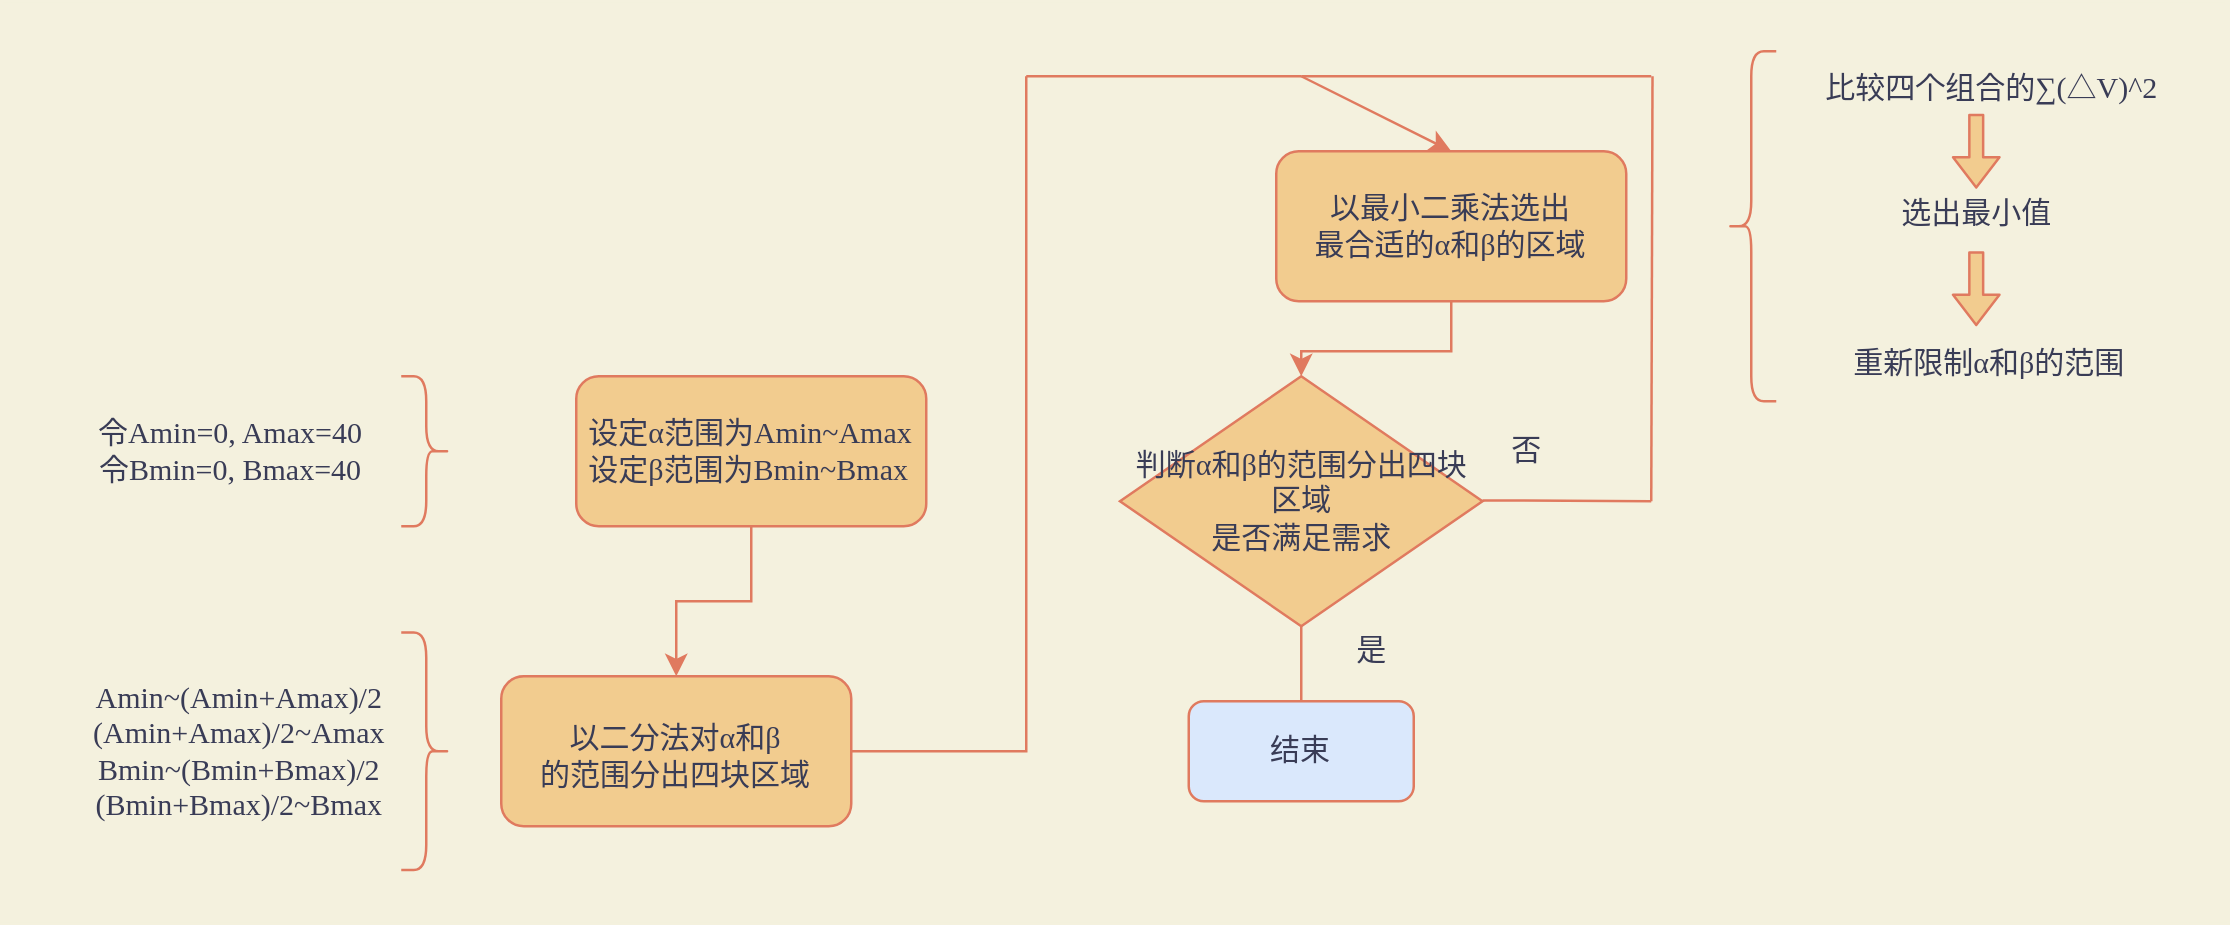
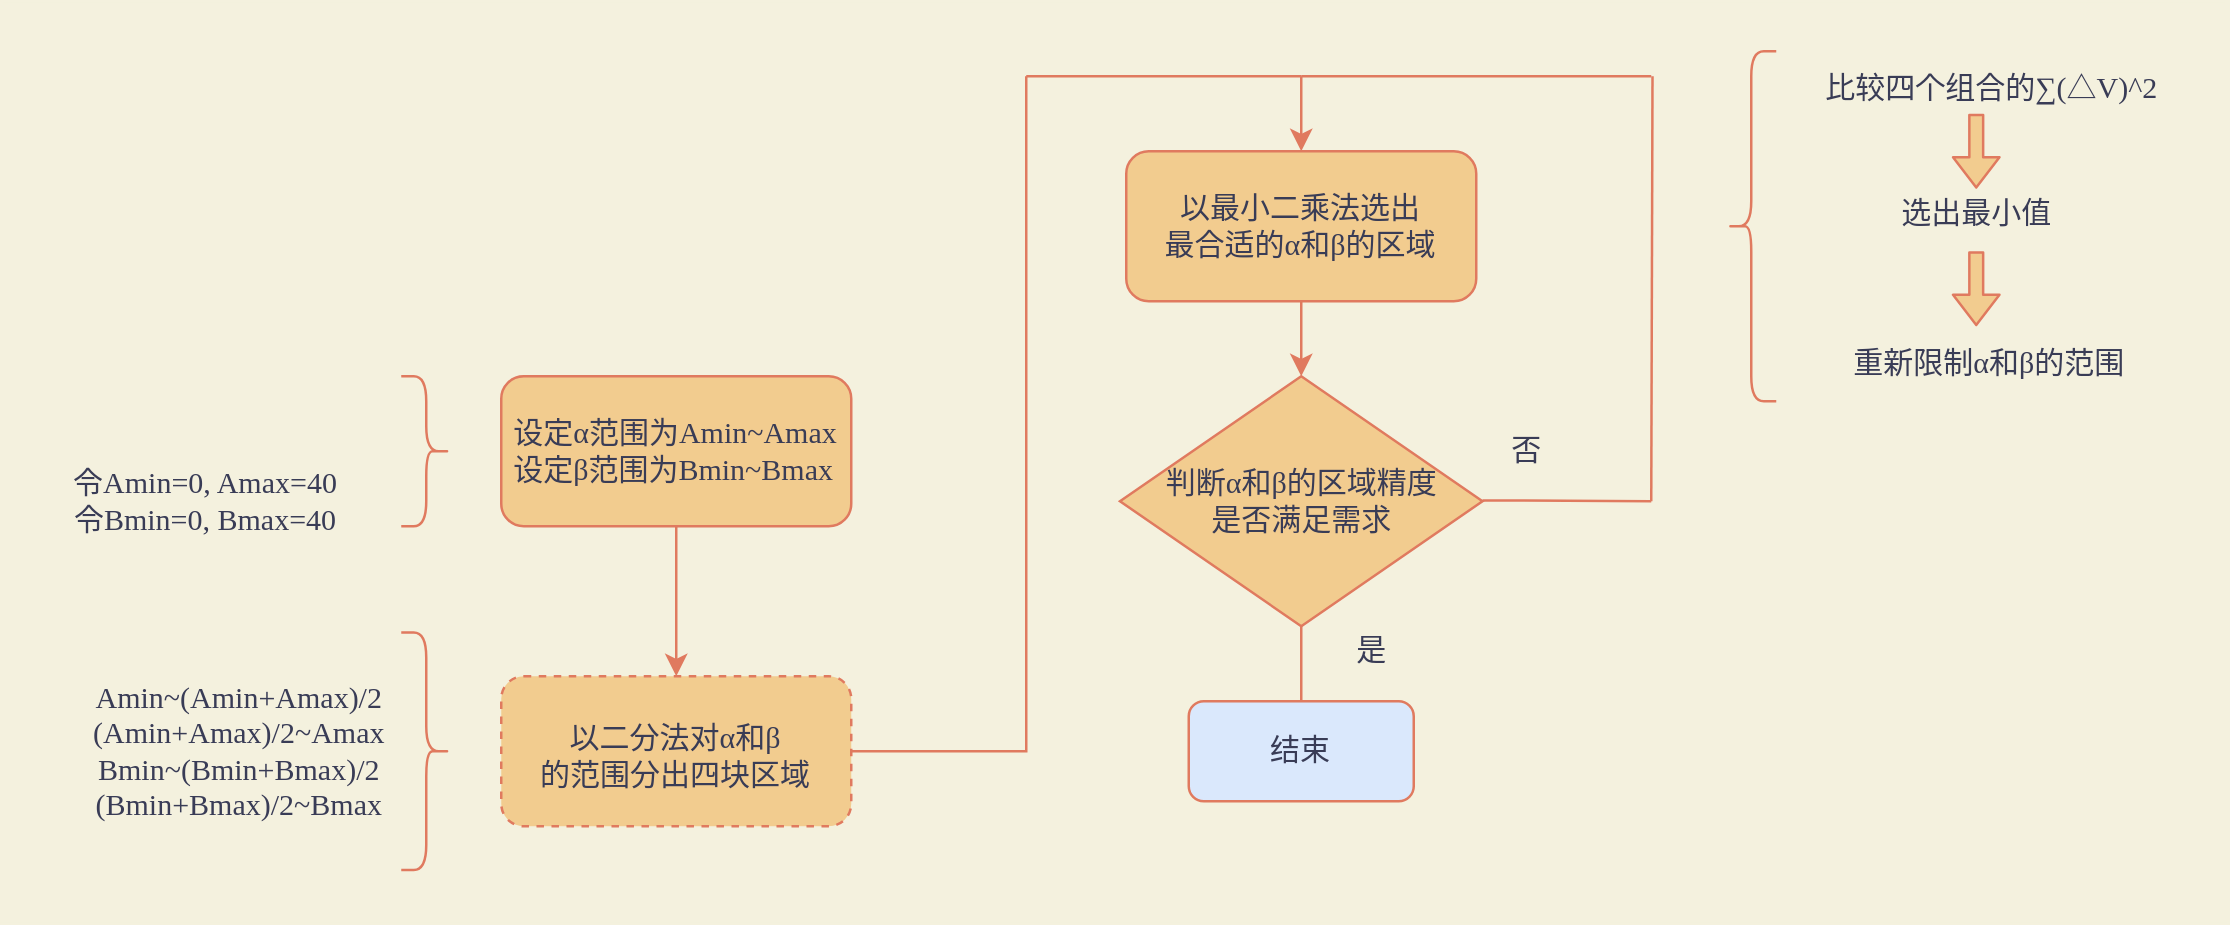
  <mxCell id="0" />
  <mxCell id="1" parent="0" />
  <mxCell id="2" value="" style="edgeStyle=orthogonalEdgeStyle;rounded=0;orthogonalLoop=1;jettySize=auto;html=1;labelBackgroundColor=#F4F1DE;strokeColor=#E07A5F;fontColor=#393C56;" edge="1" parent="1" source="3" target="4"><mxGeometry relative="1" as="geometry" /></mxCell>
- <mxCell id="3" value="&lt;font face=&quot;Comic Sans MS&quot;&gt;设定α范围为Amin~Amax&lt;/font&gt;&lt;br&gt;&lt;div style=&quot;text-align: left;&quot;&gt;&lt;span style=&quot;font-family: &amp;quot;Comic Sans MS&amp;quot;; background-color: initial;&quot;&gt;设定β&lt;/span&gt;&lt;span style=&quot;font-family: &amp;quot;Comic Sans MS&amp;quot;; background-color: initial;&quot;&gt;范围为Bmin~Bmax&lt;/span&gt;&lt;/div&gt;" style="rounded=1;whiteSpace=wrap;html=1;fillColor=#F2CC8F;strokeColor=#E07A5F;fontColor=#393C56;" parent="1" vertex="1"><mxGeometry x="230" y="150" width="140" height="60" as="geometry" /></mxCell>
- <mxCell id="4" value="&lt;span style=&quot;font-family: &amp;quot;Comic Sans MS&amp;quot;;&quot;&gt;以二分法对&lt;/span&gt;&lt;span style=&quot;font-family: &amp;quot;Comic Sans MS&amp;quot;;&quot;&gt;α&lt;/span&gt;&lt;span style=&quot;font-family: &amp;quot;Comic Sans MS&amp;quot;;&quot;&gt;和&lt;/span&gt;&lt;span style=&quot;font-family: &amp;quot;Comic Sans MS&amp;quot;; text-align: left;&quot;&gt;β&lt;/span&gt;&lt;span style=&quot;color: rgb(17, 17, 17); font-family: Arial, Helvetica, sans-serif; font-size: 16px; text-align: left; background-color: rgb(255, 255, 255);&quot;&gt;&lt;br&gt;&lt;/span&gt;&lt;span style=&quot;font-family: &amp;quot;Comic Sans MS&amp;quot;;&quot;&gt;的范围&lt;/span&gt;&lt;span style=&quot;font-family: &amp;quot;Comic Sans MS&amp;quot;;&quot;&gt;分出四块区域&lt;/span&gt;&lt;span style=&quot;font-family: &amp;quot;Comic Sans MS&amp;quot;;&quot;&gt;&lt;br&gt;&lt;/span&gt;" style="rounded=1;whiteSpace=wrap;html=1;fillColor=#F2CC8F;strokeColor=#E07A5F;fontColor=#393C56;" parent="1" vertex="1"><mxGeometry x="200" y="270" width="140" height="60" as="geometry" /></mxCell>
+ <mxCell id="3" value="&lt;font face=&quot;Comic Sans MS&quot;&gt;设定α范围为Amin~Amax&lt;/font&gt;&lt;br&gt;&lt;div style=&quot;text-align: left;&quot;&gt;&lt;span style=&quot;font-family: &amp;quot;Comic Sans MS&amp;quot;; background-color: initial;&quot;&gt;设定β&lt;/span&gt;&lt;span style=&quot;font-family: &amp;quot;Comic Sans MS&amp;quot;; background-color: initial;&quot;&gt;范围为Bmin~Bmax&lt;/span&gt;&lt;/div&gt;" style="rounded=1;whiteSpace=wrap;html=1;fillColor=#F2CC8F;strokeColor=#E07A5F;fontColor=#393C56;" parent="1" vertex="1"><mxGeometry x="200" y="150" width="140" height="60" as="geometry" /></mxCell>
+ <mxCell id="4" value="&lt;span style=&quot;font-family: &amp;quot;Comic Sans MS&amp;quot;;&quot;&gt;以二分法对&lt;/span&gt;&lt;span style=&quot;font-family: &amp;quot;Comic Sans MS&amp;quot;;&quot;&gt;α&lt;/span&gt;&lt;span style=&quot;font-family: &amp;quot;Comic Sans MS&amp;quot;;&quot;&gt;和&lt;/span&gt;&lt;span style=&quot;font-family: &amp;quot;Comic Sans MS&amp;quot;; text-align: left;&quot;&gt;β&lt;/span&gt;&lt;span style=&quot;color: rgb(17, 17, 17); font-family: Arial, Helvetica, sans-serif; font-size: 16px; text-align: left; background-color: rgb(255, 255, 255);&quot;&gt;&lt;br&gt;&lt;/span&gt;&lt;span style=&quot;font-family: &amp;quot;Comic Sans MS&amp;quot;;&quot;&gt;的范围&lt;/span&gt;&lt;span style=&quot;font-family: &amp;quot;Comic Sans MS&amp;quot;;&quot;&gt;分出四块区域&lt;/span&gt;&lt;span style=&quot;font-family: &amp;quot;Comic Sans MS&amp;quot;;&quot;&gt;&lt;br&gt;&lt;/span&gt;" style="rounded=1;whiteSpace=wrap;html=1;fillColor=#F2CC8F;strokeColor=#E07A5F;fontColor=#393C56;dashed=1;" parent="1" vertex="1"><mxGeometry x="200" y="270" width="140" height="60" as="geometry" /></mxCell>
  <mxCell id="5" value="" style="edgeStyle=orthogonalEdgeStyle;rounded=0;orthogonalLoop=1;jettySize=auto;html=1;fontFamily=Comic Sans MS;strokeColor=#E07A5F;fontColor=#393C56;labelBackgroundColor=#F4F1DE;" parent="1" source="6" target="8" edge="1"><mxGeometry relative="1" as="geometry" /></mxCell>
- <mxCell id="6" value="&lt;span style=&quot;font-family: &amp;quot;Comic Sans MS&amp;quot;;&quot;&gt;以最小二乘法选出&lt;br&gt;最合适的&lt;/span&gt;&lt;span style=&quot;font-family: &amp;quot;Comic Sans MS&amp;quot;;&quot;&gt;α&lt;/span&gt;&lt;span style=&quot;font-family: &amp;quot;Comic Sans MS&amp;quot;;&quot;&gt;和&lt;/span&gt;&lt;span style=&quot;font-family: &amp;quot;Comic Sans MS&amp;quot;; text-align: left;&quot;&gt;β&lt;/span&gt;&lt;span style=&quot;font-family: &amp;quot;Comic Sans MS&amp;quot;;&quot;&gt;的&lt;/span&gt;&lt;span style=&quot;font-family: &amp;quot;Comic Sans MS&amp;quot;;&quot;&gt;区域&lt;/span&gt;&lt;span style=&quot;font-family: &amp;quot;Comic Sans MS&amp;quot;;&quot;&gt;&lt;br&gt;&lt;/span&gt;" style="rounded=1;whiteSpace=wrap;html=1;fillColor=#F2CC8F;strokeColor=#E07A5F;fontColor=#393C56;" parent="1" vertex="1"><mxGeometry x="510" y="60" width="140" height="60" as="geometry" /></mxCell>
+ <mxCell id="6" value="&lt;span style=&quot;font-family: &amp;quot;Comic Sans MS&amp;quot;;&quot;&gt;以最小二乘法选出&lt;br&gt;最合适的&lt;/span&gt;&lt;span style=&quot;font-family: &amp;quot;Comic Sans MS&amp;quot;;&quot;&gt;α&lt;/span&gt;&lt;span style=&quot;font-family: &amp;quot;Comic Sans MS&amp;quot;;&quot;&gt;和&lt;/span&gt;&lt;span style=&quot;font-family: &amp;quot;Comic Sans MS&amp;quot;; text-align: left;&quot;&gt;β&lt;/span&gt;&lt;span style=&quot;font-family: &amp;quot;Comic Sans MS&amp;quot;;&quot;&gt;的&lt;/span&gt;&lt;span style=&quot;font-family: &amp;quot;Comic Sans MS&amp;quot;;&quot;&gt;区域&lt;/span&gt;&lt;span style=&quot;font-family: &amp;quot;Comic Sans MS&amp;quot;;&quot;&gt;&lt;br&gt;&lt;/span&gt;" style="rounded=1;whiteSpace=wrap;html=1;fillColor=#F2CC8F;strokeColor=#E07A5F;fontColor=#393C56;" parent="1" vertex="1"><mxGeometry x="450" y="60" width="140" height="60" as="geometry" /></mxCell>
  <mxCell id="7" value="" style="edgeStyle=orthogonalEdgeStyle;rounded=0;orthogonalLoop=1;jettySize=auto;html=1;fontFamily=Comic Sans MS;strokeColor=#E07A5F;fontColor=#393C56;labelBackgroundColor=#F4F1DE;endArrow=none;" parent="1" source="8" target="12" edge="1"><mxGeometry relative="1" as="geometry" /></mxCell>
- <mxCell id="8" value="判断α和&lt;span style=&quot;text-align: left;&quot;&gt;β&lt;/span&gt;的范围分出四块区域&lt;br&gt;是否满足需求" style="rhombus;whiteSpace=wrap;html=1;fontFamily=Comic Sans MS;fillColor=#F2CC8F;strokeColor=#E07A5F;fontColor=#393C56;" parent="1" vertex="1"><mxGeometry x="447.5" y="150" width="145" height="100" as="geometry" /></mxCell>
+ <mxCell id="8" value="判断α和&lt;span style=&quot;text-align: left;&quot;&gt;β&lt;/span&gt;的区域精度&lt;br&gt;是否满足需求" style="rhombus;whiteSpace=wrap;html=1;fontFamily=Comic Sans MS;fillColor=#F2CC8F;strokeColor=#E07A5F;fontColor=#393C56;" parent="1" vertex="1"><mxGeometry x="447.5" y="150" width="145" height="100" as="geometry" /></mxCell>
  <mxCell id="9" value="" style="endArrow=none;html=1;rounded=0;fontFamily=Comic Sans MS;strokeColor=#E07A5F;fontColor=#393C56;labelBackgroundColor=#F4F1DE;" parent="1" edge="1"><mxGeometry width="50" height="50" relative="1" as="geometry"><mxPoint x="592.5" y="199.66" as="sourcePoint" /><mxPoint x="660" y="200" as="targetPoint" /></mxGeometry></mxCell>
  <mxCell id="10" value="" style="endArrow=none;html=1;rounded=0;fontFamily=Comic Sans MS;strokeColor=#E07A5F;fontColor=#393C56;labelBackgroundColor=#F4F1DE;" parent="1" edge="1"><mxGeometry width="50" height="50" relative="1" as="geometry"><mxPoint x="660" y="200" as="sourcePoint" /><mxPoint x="660.5" y="30" as="targetPoint" /></mxGeometry></mxCell>
  <mxCell id="11" value="否" style="text;html=1;align=center;verticalAlign=middle;resizable=0;points=[];autosize=1;strokeColor=none;fillColor=none;fontFamily=Comic Sans MS;fontColor=#393C56;" parent="1" vertex="1"><mxGeometry x="590" y="165" width="40" height="30" as="geometry" /></mxCell>
  <mxCell id="12" value="&lt;font face=&quot;Comic Sans MS&quot;&gt;结束&lt;/font&gt;" style="rounded=1;whiteSpace=wrap;html=1;fillColor=#dae8fc;strokeColor=#E07A5F;fontColor=#393C56;" parent="1" vertex="1"><mxGeometry x="475" y="280" width="90" height="40" as="geometry" /></mxCell>
  <mxCell id="13" value="是" style="text;html=1;align=center;verticalAlign=middle;resizable=0;points=[];autosize=1;strokeColor=none;fillColor=none;fontFamily=Comic Sans MS;fontColor=#393C56;" parent="1" vertex="1"><mxGeometry x="527.5" y="245" width="40" height="30" as="geometry" /></mxCell>
  <mxCell id="14" value="" style="endArrow=none;html=1;rounded=0;exitX=1;exitY=0.5;exitDx=0;exitDy=0;endFill=0;labelBackgroundColor=#F4F1DE;strokeColor=#E07A5F;fontColor=#393C56;" edge="1" parent="1" source="4"><mxGeometry width="50" height="50" relative="1" as="geometry"><mxPoint x="360" y="240" as="sourcePoint" /><mxPoint x="410" y="30" as="targetPoint" /><Array as="points"><mxPoint x="410" y="300" /></Array></mxGeometry></mxCell>
  <mxCell id="15" value="" style="endArrow=none;html=1;rounded=0;labelBackgroundColor=#F4F1DE;strokeColor=#E07A5F;fontColor=#393C56;" edge="1" parent="1"><mxGeometry width="50" height="50" relative="1" as="geometry"><mxPoint x="410" y="30" as="sourcePoint" /><mxPoint x="520" y="30" as="targetPoint" /></mxGeometry></mxCell>
  <mxCell id="16" value="" style="endArrow=classic;html=1;rounded=0;entryX=0.5;entryY=0;entryDx=0;entryDy=0;labelBackgroundColor=#F4F1DE;strokeColor=#E07A5F;fontColor=#393C56;" edge="1" parent="1" target="6"><mxGeometry width="50" height="50" relative="1" as="geometry"><mxPoint x="520" y="30" as="sourcePoint" /><mxPoint x="410" y="190" as="targetPoint" /></mxGeometry></mxCell>
  <mxCell id="17" value="" style="endArrow=none;html=1;rounded=0;labelBackgroundColor=#F4F1DE;strokeColor=#E07A5F;fontColor=#393C56;" edge="1" parent="1"><mxGeometry width="50" height="50" relative="1" as="geometry"><mxPoint x="520" y="30" as="sourcePoint" /><mxPoint x="660" y="30" as="targetPoint" /></mxGeometry></mxCell>
  <mxCell id="18" value="" style="shape=curlyBracket;whiteSpace=wrap;html=1;rounded=1;flipH=1;sketch=0;fontColor=#393C56;strokeColor=#E07A5F;fillColor=#F2CC8F;" vertex="1" parent="1"><mxGeometry x="160" y="150" width="20" height="60" as="geometry" /></mxCell>
- <mxCell id="19" value="&lt;font face=&quot;Comic Sans MS&quot;&gt;&amp;nbsp;令Amin=0, Amax=40&lt;br&gt;&amp;nbsp;令Bmin=0, Bmax=40&lt;/font&gt;" style="text;html=1;align=center;verticalAlign=middle;resizable=0;points=[];autosize=1;strokeColor=none;fillColor=none;fontColor=#393C56;" vertex="1" parent="1"><mxGeometry x="20" y="160" width="140" height="40" as="geometry" /></mxCell>
+ <mxCell id="19" value="&lt;font face=&quot;Comic Sans MS&quot;&gt;&amp;nbsp;令Amin=0, Amax=40&lt;br&gt;&amp;nbsp;令Bmin=0, Bmax=40&lt;/font&gt;" style="text;html=1;align=center;verticalAlign=middle;resizable=0;points=[];autosize=1;strokeColor=none;fillColor=none;fontColor=#393C56;" vertex="1" parent="1"><mxGeometry x="10" y="180" width="140" height="40" as="geometry" /></mxCell>
  <mxCell id="20" value="" style="shape=curlyBracket;whiteSpace=wrap;html=1;rounded=1;flipH=1;sketch=0;fontFamily=Comic Sans MS;fontColor=#393C56;strokeColor=#E07A5F;fillColor=#F2CC8F;" vertex="1" parent="1"><mxGeometry x="160" y="252.5" width="20" height="95" as="geometry" /></mxCell>
  <mxCell id="21" value="Amin~(Amin+Amax)/2&lt;br&gt;(Amin+Amax)/2~Amax&lt;br&gt;Bmin~(Bmin+Bmax)/2&lt;br&gt;(Bmin+Bmax)/2~Bmax" style="text;html=1;align=center;verticalAlign=middle;resizable=0;points=[];autosize=1;strokeColor=none;fillColor=none;fontFamily=Comic Sans MS;fontColor=#393C56;" vertex="1" parent="1"><mxGeometry x="20" y="265" width="150" height="70" as="geometry" /></mxCell>
  <mxCell id="22" value="" style="shape=curlyBracket;whiteSpace=wrap;html=1;rounded=1;sketch=0;fontFamily=Comic Sans MS;fontColor=#393C56;strokeColor=#E07A5F;fillColor=#F2CC8F;" vertex="1" parent="1"><mxGeometry x="690" y="20" width="20" height="140" as="geometry" /></mxCell>
  <mxCell id="23" value="比较四个组合的∑(△V)^2" style="text;html=1;align=center;verticalAlign=middle;resizable=0;points=[];autosize=1;strokeColor=none;fillColor=none;fontFamily=Comic Sans MS;fontColor=#393C56;" vertex="1" parent="1"><mxGeometry x="721" y="22" width="149" height="26" as="geometry" /></mxCell>
  <mxCell id="24" value="选出最小值" style="text;html=1;align=center;verticalAlign=middle;resizable=0;points=[];autosize=1;strokeColor=none;fillColor=none;fontFamily=Comic Sans MS;fontColor=#393C56;" vertex="1" parent="1"><mxGeometry x="750" y="70" width="80" height="30" as="geometry" /></mxCell>
  <mxCell id="25" value="重新限制&lt;span style=&quot;&quot;&gt;α&lt;/span&gt;&lt;span style=&quot;&quot;&gt;和&lt;/span&gt;&lt;span style=&quot;text-align: left;&quot;&gt;β&lt;/span&gt;&lt;span style=&quot;&quot;&gt;的范围&lt;/span&gt;" style="text;html=1;align=center;verticalAlign=middle;resizable=0;points=[];autosize=1;strokeColor=none;fillColor=none;fontFamily=Comic Sans MS;fontColor=#393C56;" vertex="1" parent="1"><mxGeometry x="730" y="130" width="130" height="30" as="geometry" /></mxCell>
  <mxCell id="26" value="" style="shape=flexArrow;endArrow=classic;html=1;rounded=1;sketch=0;fontFamily=Comic Sans MS;fontColor=#393C56;strokeColor=#E07A5F;fillColor=#F2CC8F;curved=0;width=5.517;endSize=3.697;endWidth=12.057;labelBackgroundColor=#F4F1DE;" edge="1" parent="1"><mxGeometry width="50" height="50" relative="1" as="geometry"><mxPoint x="790" y="45" as="sourcePoint" /><mxPoint x="790" y="75" as="targetPoint" /></mxGeometry></mxCell>
  <mxCell id="27" value="" style="shape=flexArrow;endArrow=classic;html=1;rounded=1;sketch=0;fontFamily=Comic Sans MS;fontColor=#393C56;strokeColor=#E07A5F;fillColor=#F2CC8F;curved=0;width=5.517;endSize=3.697;endWidth=12.057;labelBackgroundColor=#F4F1DE;" edge="1" parent="1"><mxGeometry width="50" height="50" relative="1" as="geometry"><mxPoint x="790" y="100" as="sourcePoint" /><mxPoint x="790" y="130" as="targetPoint" /></mxGeometry></mxCell>
